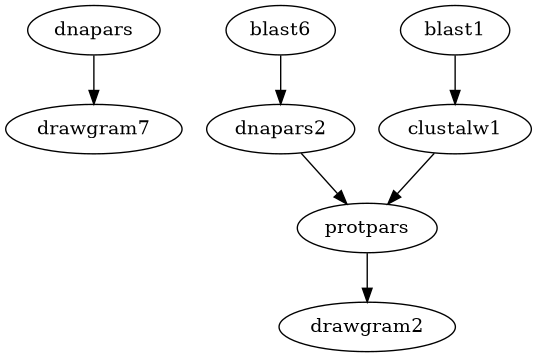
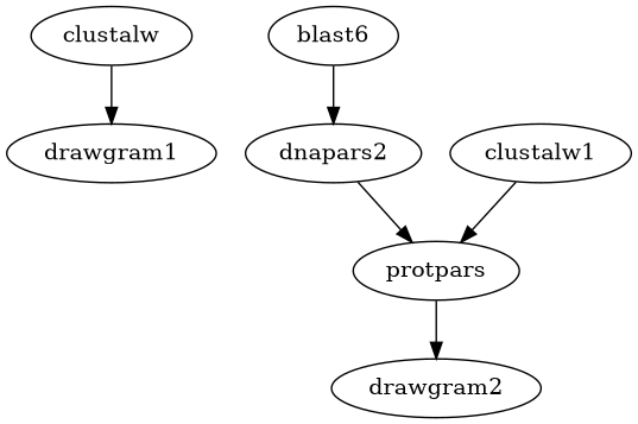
  digraph {
-   dnapars
-   drawgram1 [label=drawgram7]
+   dnapars [label=clustalw]
+   drawgram1
    n3 [label=blast6]
    n4 [label=dnapars2]
    protpars
    drawgram2
    clustalw1
-   blast1
    dnapars -> drawgram1
    n3 -> n4
    n4 -> protpars
    protpars -> drawgram2
    clustalw1 -> protpars
-   blast1 -> clustalw1
  }
